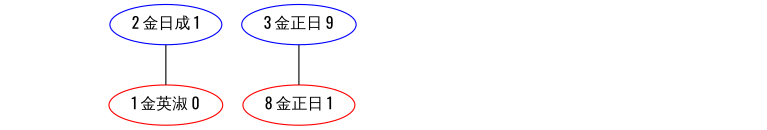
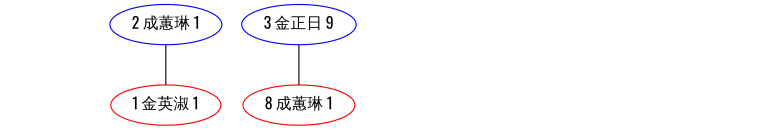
  graph {
    fontname=Oswald
    node [color=red fontname=Oswald style=invis]
    edge [fontname=Oswald]
    n1 [label="0 root 0"]
-   n2 [label="1 金英淑 0" style=solid]
-   n3 [color=blue label="2 金日成 1" style=solid]
+   n2 [label="1 金英淑 1" style=solid]
+   n3 [color=blue label="2 成蕙琳 1" style=solid]
    n4 [color=blue label="3 金正日 9" style=solid]
-   n5 [label="8 金正日 1" style=solid]
+   n5 [label="8 成蕙琳 1" style=solid]
    n6 [color=blue label="5 金正恩 0"]
    n7 [label="6 李雪主 0"]
    n8 [label="7 金主爱 0"]
    n3 -- n2
    n4 -- n5
  }
